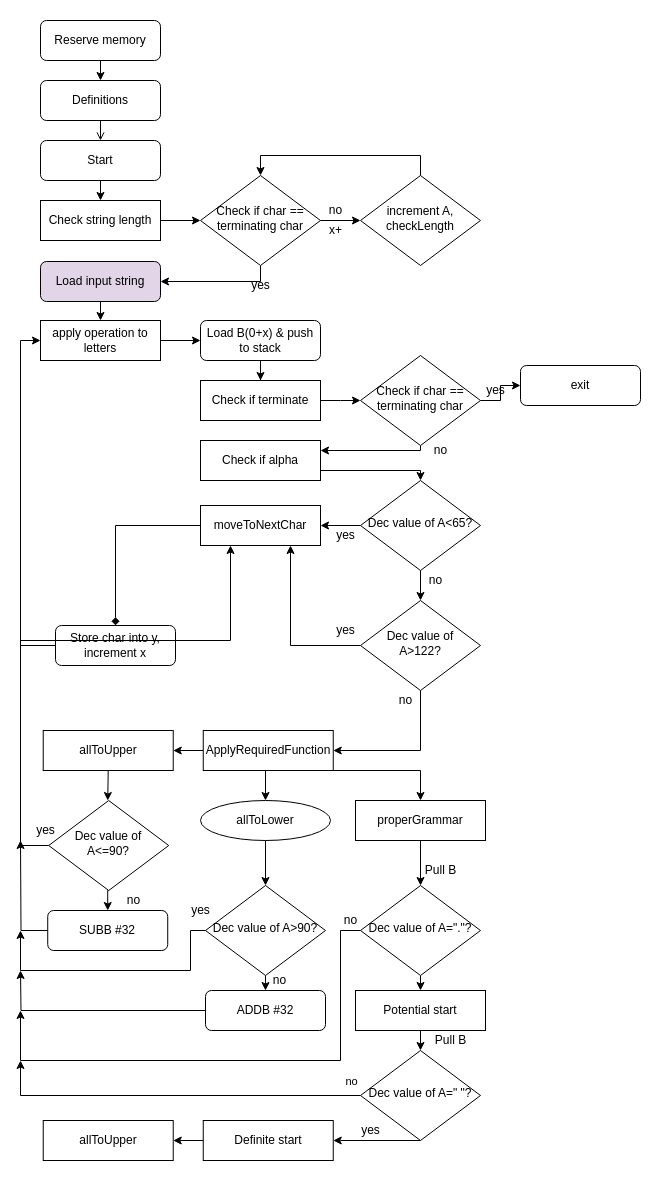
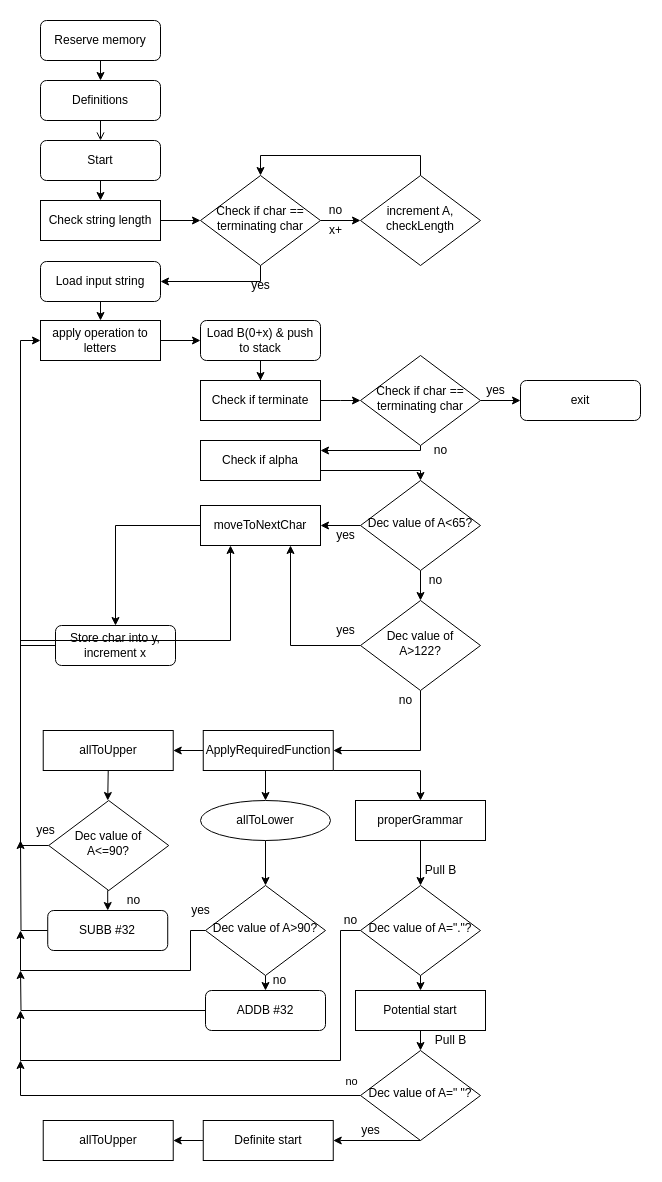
  <mxCell id="0" />
  <mxCell id="1" parent="0" />
  <mxCell id="2" style="edgeStyle=orthogonalEdgeStyle;rounded=0;orthogonalLoop=1;jettySize=auto;html=1;exitX=0.5;exitY=1;exitDx=0;exitDy=0;entryX=0.5;entryY=0;entryDx=0;entryDy=0;endArrow=open;" parent="1" source="3" target="7" edge="1"><mxGeometry relative="1" as="geometry" /></mxCell>
  <mxCell id="3" value="Definitions" style="rounded=1;whiteSpace=wrap;html=1;fontSize=12;glass=0;strokeWidth=1;shadow=0;" parent="1" vertex="1"><mxGeometry x="40" y="80" width="120" height="40" as="geometry" /></mxCell>
  <mxCell id="4" style="edgeStyle=orthogonalEdgeStyle;rounded=0;orthogonalLoop=1;jettySize=auto;html=1;exitX=0.5;exitY=1;exitDx=0;exitDy=0;entryX=0.5;entryY=0;entryDx=0;entryDy=0;" parent="1" source="5" target="3" edge="1"><mxGeometry relative="1" as="geometry" /></mxCell>
  <mxCell id="5" value="Reserve memory" style="rounded=1;whiteSpace=wrap;html=1;fontSize=12;glass=0;strokeWidth=1;shadow=0;" parent="1" vertex="1"><mxGeometry x="40" width="120" height="40" as="geometry" y="20" /></mxCell>
  <mxCell id="6" style="edgeStyle=orthogonalEdgeStyle;rounded=0;orthogonalLoop=1;jettySize=auto;html=1;exitX=0.5;exitY=1;exitDx=0;exitDy=0;entryX=0.5;entryY=0;entryDx=0;entryDy=0;" parent="1" source="7" target="12" edge="1"><mxGeometry relative="1" as="geometry" /></mxCell>
  <mxCell id="7" value="Start" style="rounded=1;whiteSpace=wrap;html=1;fontSize=12;glass=0;strokeWidth=1;shadow=0;" parent="1" vertex="1"><mxGeometry x="40" y="140" width="120" height="40" as="geometry" /></mxCell>
  <mxCell id="8" value="" style="edgeStyle=orthogonalEdgeStyle;rounded=0;orthogonalLoop=1;jettySize=auto;html=1;" parent="1" source="10" target="15" edge="1"><mxGeometry relative="1" as="geometry" /></mxCell>
  <mxCell id="9" style="edgeStyle=orthogonalEdgeStyle;rounded=0;orthogonalLoop=1;jettySize=auto;html=1;exitX=0.5;exitY=1;exitDx=0;exitDy=0;entryX=1;entryY=0.5;entryDx=0;entryDy=0;" parent="1" source="10" target="18" edge="1"><mxGeometry relative="1" as="geometry"><Array as="points"><mxPoint x="260" y="281" /></Array></mxGeometry></mxCell>
  <mxCell id="10" value="Check if char == terminating char" style="rhombus;whiteSpace=wrap;html=1;shadow=0;fontFamily=Helvetica;fontSize=12;align=center;strokeWidth=1;spacing=6;spacingTop=-4;" parent="1" vertex="1"><mxGeometry x="200" y="175" width="120" height="90" as="geometry" /></mxCell>
  <mxCell id="11" value="" style="edgeStyle=orthogonalEdgeStyle;rounded=0;orthogonalLoop=1;jettySize=auto;html=1;" parent="1" source="12" target="10" edge="1"><mxGeometry relative="1" as="geometry" /></mxCell>
  <mxCell id="12" value="Check string length" style="rounded=0;whiteSpace=wrap;html=1;fontSize=12;glass=0;strokeWidth=1;shadow=0;" parent="1" vertex="1"><mxGeometry x="40" y="200" width="120" height="40" as="geometry" /></mxCell>
  <mxCell id="13" value="x+" style="text;html=1;align=center;verticalAlign=middle;resizable=0;points=[];autosize=1;" parent="1" vertex="1"><mxGeometry x="320" y="220" width="30" height="20" as="geometry" /></mxCell>
  <mxCell id="14" style="edgeStyle=orthogonalEdgeStyle;rounded=0;orthogonalLoop=1;jettySize=auto;html=1;exitX=0.5;exitY=0;exitDx=0;exitDy=0;entryX=0.5;entryY=0;entryDx=0;entryDy=0;" parent="1" source="15" target="10" edge="1"><mxGeometry relative="1" as="geometry" /></mxCell>
  <mxCell id="15" value="increment A, checkLength" style="rhombus;whiteSpace=wrap;html=1;shadow=0;fontFamily=Helvetica;fontSize=12;align=center;strokeWidth=1;spacing=6;spacingTop=-4;" parent="1" vertex="1"><mxGeometry x="360" y="175" width="120" height="90" as="geometry" /></mxCell>
  <mxCell id="16" value="no" style="text;html=1;align=center;verticalAlign=middle;resizable=0;points=[];autosize=1;" parent="1" vertex="1"><mxGeometry x="320" y="200" width="30" height="20" as="geometry" /></mxCell>
  <mxCell id="17" style="edgeStyle=orthogonalEdgeStyle;rounded=0;orthogonalLoop=1;jettySize=auto;html=1;exitX=0.5;exitY=1;exitDx=0;exitDy=0;entryX=0.5;entryY=0;entryDx=0;entryDy=0;" parent="1" source="18" target="21" edge="1"><mxGeometry relative="1" as="geometry" /></mxCell>
- <mxCell id="18" value="Load input string" style="rounded=1;whiteSpace=wrap;html=1;fontSize=12;glass=0;strokeWidth=1;shadow=0;fillColor=#e1d5e7;" parent="1" vertex="1"><mxGeometry x="40" y="261" width="120" height="40" as="geometry" /></mxCell>
+ <mxCell id="18" value="Load input string" style="rounded=1;whiteSpace=wrap;html=1;fontSize=12;glass=0;strokeWidth=1;shadow=0;" parent="1" vertex="1"><mxGeometry x="40" y="261" width="120" height="40" as="geometry" /></mxCell>
  <mxCell id="19" value="yes" style="text;html=1;align=center;verticalAlign=middle;resizable=0;points=[];autosize=1;" parent="1" vertex="1"><mxGeometry x="245" y="275" width="30" height="20" as="geometry" /></mxCell>
  <mxCell id="20" value="" style="edgeStyle=orthogonalEdgeStyle;rounded=0;orthogonalLoop=1;jettySize=auto;html=1;" parent="1" source="21" target="23" edge="1"><mxGeometry relative="1" as="geometry" /></mxCell>
  <mxCell id="21" value="apply operation to letters" style="rounded=0;whiteSpace=wrap;html=1;fontSize=12;glass=0;strokeWidth=1;shadow=0;" parent="1" vertex="1"><mxGeometry x="40" y="320" width="120" height="40" as="geometry" /></mxCell>
  <mxCell id="22" value="" style="edgeStyle=orthogonalEdgeStyle;rounded=0;orthogonalLoop=1;jettySize=auto;html=1;" parent="1" source="23" target="25" edge="1"><mxGeometry relative="1" as="geometry" /></mxCell>
  <mxCell id="23" value="Load B(0+x) &amp;amp; push to stack" style="rounded=1;whiteSpace=wrap;html=1;fontSize=12;glass=0;strokeWidth=1;shadow=0;" parent="1" vertex="1"><mxGeometry x="200" y="320" width="120" height="40" as="geometry" /></mxCell>
  <mxCell id="24" value="" style="edgeStyle=orthogonalEdgeStyle;rounded=0;orthogonalLoop=1;jettySize=auto;html=1;" parent="1" source="25" edge="1"><mxGeometry relative="1" as="geometry"><mxPoint x="360" y="400" as="targetPoint" /></mxGeometry></mxCell>
  <mxCell id="25" value="Check if terminate" style="rounded=0;whiteSpace=wrap;html=1;fontSize=12;glass=0;strokeWidth=1;shadow=0;" parent="1" vertex="1"><mxGeometry x="200" y="380" width="120" height="40" as="geometry" /></mxCell>
  <mxCell id="26" style="edgeStyle=orthogonalEdgeStyle;rounded=0;orthogonalLoop=1;jettySize=auto;html=1;exitX=0.5;exitY=1;exitDx=0;exitDy=0;entryX=1;entryY=0.25;entryDx=0;entryDy=0;" parent="1" source="28" target="30" edge="1"><mxGeometry relative="1" as="geometry"><Array as="points"><mxPoint x="420" y="450" /></Array></mxGeometry></mxCell>
  <mxCell id="27" value="" style="edgeStyle=orthogonalEdgeStyle;rounded=0;orthogonalLoop=1;jettySize=auto;html=1;" parent="1" source="28" target="32" edge="1"><mxGeometry relative="1" as="geometry" /></mxCell>
  <mxCell id="28" value="Check if char == terminating char" style="rhombus;whiteSpace=wrap;html=1;shadow=0;fontFamily=Helvetica;fontSize=12;align=center;strokeWidth=1;spacing=6;spacingTop=-4;" parent="1" vertex="1"><mxGeometry x="360" y="355" width="120" height="90" as="geometry" /></mxCell>
  <mxCell id="29" style="edgeStyle=orthogonalEdgeStyle;rounded=0;orthogonalLoop=1;jettySize=auto;html=1;exitX=1;exitY=0.75;exitDx=0;exitDy=0;entryX=0.5;entryY=0;entryDx=0;entryDy=0;" parent="1" source="30" edge="1"><mxGeometry relative="1" as="geometry"><mxPoint x="420" y="480" as="targetPoint" /><Array as="points"><mxPoint x="420" y="470" /></Array></mxGeometry></mxCell>
  <mxCell id="30" value="Check if alpha" style="rounded=0;whiteSpace=wrap;html=1;fontSize=12;glass=0;strokeWidth=1;shadow=0;" parent="1" vertex="1"><mxGeometry x="200" y="440" width="120" height="40" as="geometry" /></mxCell>
  <mxCell id="31" value="no" style="text;html=1;align=center;verticalAlign=middle;resizable=0;points=[];autosize=1;" parent="1" vertex="1"><mxGeometry x="425" y="440" width="30" height="20" as="geometry" /></mxCell>
- <mxCell id="32" value="exit" style="rounded=1;whiteSpace=wrap;html=1;fontSize=12;glass=0;strokeWidth=1;shadow=0;" parent="1" vertex="1"><mxGeometry x="520" y="365" width="120" height="40" as="geometry" /></mxCell>
+ <mxCell id="32" value="exit" style="rounded=1;whiteSpace=wrap;html=1;fontSize=12;glass=0;strokeWidth=1;shadow=0;" parent="1" vertex="1"><mxGeometry x="520" y="380" width="120" height="40" as="geometry" /></mxCell>
  <mxCell id="33" value="yes" style="text;html=1;align=center;verticalAlign=middle;resizable=0;points=[];autosize=1;" parent="1" vertex="1"><mxGeometry x="480" y="380" width="30" height="20" as="geometry" /></mxCell>
  <mxCell id="34" value="" style="edgeStyle=orthogonalEdgeStyle;rounded=0;orthogonalLoop=1;jettySize=auto;html=1;" parent="1" source="36" target="38" edge="1"><mxGeometry relative="1" as="geometry" /></mxCell>
  <mxCell id="35" value="" style="edgeStyle=orthogonalEdgeStyle;rounded=0;orthogonalLoop=1;jettySize=auto;html=1;" parent="1" source="36" target="42" edge="1"><mxGeometry relative="1" as="geometry" /></mxCell>
  <mxCell id="36" value="Dec value of A&amp;lt;65?" style="rhombus;whiteSpace=wrap;html=1;shadow=0;fontFamily=Helvetica;fontSize=12;align=center;strokeWidth=1;spacing=6;spacingTop=-4;" parent="1" vertex="1"><mxGeometry x="360" y="480" width="120" height="90" as="geometry" /></mxCell>
- <mxCell id="37" value="" style="edgeStyle=orthogonalEdgeStyle;rounded=0;orthogonalLoop=1;jettySize=auto;html=1;endArrow=diamond;" parent="1" source="38" target="46" edge="1"><mxGeometry relative="1" as="geometry" /></mxCell>
+ <mxCell id="37" value="" style="edgeStyle=orthogonalEdgeStyle;rounded=0;orthogonalLoop=1;jettySize=auto;html=1;" parent="1" source="38" target="46" edge="1"><mxGeometry relative="1" as="geometry" /></mxCell>
  <mxCell id="38" value="moveToNextChar" style="rounded=0;whiteSpace=wrap;html=1;fontSize=12;glass=0;strokeWidth=1;shadow=0;" parent="1" vertex="1"><mxGeometry x="200" y="505" width="120" height="40" as="geometry" /></mxCell>
  <mxCell id="39" value="yes" style="text;html=1;align=center;verticalAlign=middle;resizable=0;points=[];autosize=1;" parent="1" vertex="1"><mxGeometry x="330" y="525" width="30" height="20" as="geometry" /></mxCell>
  <mxCell id="40" style="edgeStyle=orthogonalEdgeStyle;rounded=0;orthogonalLoop=1;jettySize=auto;html=1;exitX=0;exitY=0.5;exitDx=0;exitDy=0;entryX=0.75;entryY=1;entryDx=0;entryDy=0;" parent="1" source="42" target="38" edge="1"><mxGeometry relative="1" as="geometry" /></mxCell>
  <mxCell id="41" style="edgeStyle=orthogonalEdgeStyle;rounded=0;orthogonalLoop=1;jettySize=auto;html=1;exitX=0.5;exitY=1;exitDx=0;exitDy=0;entryX=1;entryY=0.5;entryDx=0;entryDy=0;" parent="1" source="42" target="50" edge="1"><mxGeometry relative="1" as="geometry" /></mxCell>
  <mxCell id="42" value="Dec value of A&amp;gt;122?" style="rhombus;whiteSpace=wrap;html=1;shadow=0;fontFamily=Helvetica;fontSize=12;align=center;strokeWidth=1;spacing=6;spacingTop=-4;" parent="1" vertex="1"><mxGeometry x="360" y="600" width="120" height="90" as="geometry" /></mxCell>
  <mxCell id="43" value="no" style="text;html=1;align=center;verticalAlign=middle;resizable=0;points=[];autosize=1;" parent="1" vertex="1"><mxGeometry x="420" y="570" width="30" height="20" as="geometry" /></mxCell>
  <mxCell id="44" value="yes" style="text;html=1;align=center;verticalAlign=middle;resizable=0;points=[];autosize=1;" parent="1" vertex="1"><mxGeometry x="330" y="620" width="30" height="20" as="geometry" /></mxCell>
  <mxCell id="45" style="edgeStyle=orthogonalEdgeStyle;rounded=0;orthogonalLoop=1;jettySize=auto;html=1;exitX=0;exitY=0.5;exitDx=0;exitDy=0;entryX=0;entryY=0.5;entryDx=0;entryDy=0;" parent="1" source="46" target="21" edge="1"><mxGeometry relative="1" as="geometry" /></mxCell>
  <mxCell id="46" value="Store char into y, increment x" style="rounded=1;whiteSpace=wrap;html=1;fontSize=12;glass=0;strokeWidth=1;shadow=0;" parent="1" vertex="1"><mxGeometry x="55" y="625" width="120" height="40" as="geometry" /></mxCell>
  <mxCell id="47" style="edgeStyle=orthogonalEdgeStyle;rounded=0;orthogonalLoop=1;jettySize=auto;html=1;exitX=0.5;exitY=1;exitDx=0;exitDy=0;entryX=0.5;entryY=0;entryDx=0;entryDy=0;" parent="1" source="50" target="55" edge="1"><mxGeometry relative="1" as="geometry" /></mxCell>
  <mxCell id="48" style="edgeStyle=orthogonalEdgeStyle;rounded=0;orthogonalLoop=1;jettySize=auto;html=1;exitX=1;exitY=1;exitDx=0;exitDy=0;entryX=0.5;entryY=0;entryDx=0;entryDy=0;" parent="1" source="50" target="57" edge="1"><mxGeometry relative="1" as="geometry"><Array as="points"><mxPoint x="420" y="770" /></Array></mxGeometry></mxCell>
  <mxCell id="49" value="" style="edgeStyle=orthogonalEdgeStyle;rounded=0;orthogonalLoop=1;jettySize=auto;html=1;" parent="1" source="50" target="53" edge="1"><mxGeometry relative="1" as="geometry" /></mxCell>
  <mxCell id="50" value="ApplyRequiredFunction" style="rounded=0;whiteSpace=wrap;html=1;fontSize=12;glass=0;strokeWidth=1;shadow=0;" parent="1" vertex="1"><mxGeometry x="202.75" y="730" width="130" height="40" as="geometry" /></mxCell>
  <mxCell id="51" value="no" style="text;html=1;align=center;verticalAlign=middle;resizable=0;points=[];autosize=1;" parent="1" vertex="1"><mxGeometry x="390" y="690" width="30" height="20" as="geometry" /></mxCell>
  <mxCell id="52" style="edgeStyle=orthogonalEdgeStyle;rounded=0;orthogonalLoop=1;jettySize=auto;html=1;exitX=0.5;exitY=1;exitDx=0;exitDy=0;entryX=0.5;entryY=0;entryDx=0;entryDy=0;" parent="1" source="53" edge="1"><mxGeometry relative="1" as="geometry"><mxPoint x="107.23" y="800" as="targetPoint" /></mxGeometry></mxCell>
  <mxCell id="53" value="allToUpper" style="rounded=0;whiteSpace=wrap;html=1;fontSize=12;glass=0;strokeWidth=1;shadow=0;" parent="1" vertex="1"><mxGeometry x="42.73" y="730" width="130" height="40" as="geometry" /></mxCell>
  <mxCell id="54" style="edgeStyle=orthogonalEdgeStyle;rounded=0;orthogonalLoop=1;jettySize=auto;html=1;exitX=0.5;exitY=1;exitDx=0;exitDy=0;entryX=0.5;entryY=0;entryDx=0;entryDy=0;" parent="1" source="55" edge="1"><mxGeometry relative="1" as="geometry"><mxPoint x="265" y="885" as="targetPoint" /></mxGeometry></mxCell>
  <mxCell id="55" value="allToLower" style="ellipse;whiteSpace=wrap;html=1;fontSize=12;glass=0;strokeWidth=1;shadow=0;" parent="1" vertex="1"><mxGeometry x="200" y="800" width="130" height="40" as="geometry" /></mxCell>
  <mxCell id="56" value="" style="edgeStyle=orthogonalEdgeStyle;rounded=0;orthogonalLoop=1;jettySize=auto;html=1;" parent="1" source="57" edge="1"><mxGeometry relative="1" as="geometry"><mxPoint x="420" y="885" as="targetPoint" /></mxGeometry></mxCell>
  <mxCell id="57" value="properGrammar" style="rounded=0;whiteSpace=wrap;html=1;fontSize=12;glass=0;strokeWidth=1;shadow=0;" parent="1" vertex="1"><mxGeometry x="355" y="800" width="130" height="40" as="geometry" /></mxCell>
  <mxCell id="58" style="edgeStyle=orthogonalEdgeStyle;rounded=0;orthogonalLoop=1;jettySize=auto;html=1;exitX=0;exitY=0.5;exitDx=0;exitDy=0;entryX=0.25;entryY=1;entryDx=0;entryDy=0;" parent="1" source="60" target="38" edge="1"><mxGeometry relative="1" as="geometry"><Array as="points"><mxPoint x="20" y="845" /><mxPoint x="20" y="640" /><mxPoint x="230" y="640" /></Array></mxGeometry></mxCell>
  <mxCell id="59" style="edgeStyle=orthogonalEdgeStyle;rounded=0;orthogonalLoop=1;jettySize=auto;html=1;exitX=0.5;exitY=1;exitDx=0;exitDy=0;entryX=0.5;entryY=0;entryDx=0;entryDy=0;" parent="1" source="60" target="66" edge="1"><mxGeometry relative="1" as="geometry" /></mxCell>
  <mxCell id="60" value="Dec value of A&amp;lt;=90?" style="rhombus;whiteSpace=wrap;html=1;shadow=0;fontFamily=Helvetica;fontSize=12;align=center;strokeWidth=1;spacing=6;spacingTop=-4;" parent="1" vertex="1"><mxGeometry x="48.23" y="800" width="120" height="90" as="geometry" /></mxCell>
  <mxCell id="61" style="edgeStyle=orthogonalEdgeStyle;rounded=0;orthogonalLoop=1;jettySize=auto;html=1;exitX=0.5;exitY=1;exitDx=0;exitDy=0;entryX=0.5;entryY=0;entryDx=0;entryDy=0;" parent="1" source="63" target="69" edge="1"><mxGeometry relative="1" as="geometry" /></mxCell>
  <mxCell id="62" style="edgeStyle=orthogonalEdgeStyle;rounded=0;orthogonalLoop=1;jettySize=auto;html=1;exitX=0;exitY=0.5;exitDx=0;exitDy=0;" parent="1" source="63" edge="1"><mxGeometry relative="1" as="geometry"><mxPoint x="20" y="930" as="targetPoint" /><Array as="points"><mxPoint x="190" y="930" /><mxPoint x="190" y="970" /><mxPoint x="20" y="970" /></Array></mxGeometry></mxCell>
  <mxCell id="63" value="Dec value of A&amp;gt;90?" style="rhombus;whiteSpace=wrap;html=1;shadow=0;fontFamily=Helvetica;fontSize=12;align=center;strokeWidth=1;spacing=6;spacingTop=-4;" parent="1" vertex="1"><mxGeometry x="205" y="885" width="120" height="90" as="geometry" /></mxCell>
  <mxCell id="64" value="yes" style="text;html=1;align=center;verticalAlign=middle;resizable=0;points=[];autosize=1;" parent="1" vertex="1"><mxGeometry x="30" y="820" width="30" height="20" as="geometry" /></mxCell>
  <mxCell id="65" style="edgeStyle=orthogonalEdgeStyle;rounded=0;orthogonalLoop=1;jettySize=auto;html=1;exitX=0;exitY=0.5;exitDx=0;exitDy=0;" parent="1" source="66" edge="1"><mxGeometry relative="1" as="geometry"><mxPoint x="20" y="840" as="targetPoint" /></mxGeometry></mxCell>
  <mxCell id="66" value="SUBB #32" style="rounded=1;whiteSpace=wrap;html=1;fontSize=12;glass=0;strokeWidth=1;shadow=0;" parent="1" vertex="1"><mxGeometry x="47.23" y="910" width="120" height="40" as="geometry" /></mxCell>
  <mxCell id="67" value="no" style="text;html=1;align=center;verticalAlign=middle;resizable=0;points=[];autosize=1;" parent="1" vertex="1"><mxGeometry x="117.73" y="890" width="30" height="20" as="geometry" /></mxCell>
  <mxCell id="68" style="edgeStyle=orthogonalEdgeStyle;rounded=0;orthogonalLoop=1;jettySize=auto;html=1;exitX=0;exitY=0.5;exitDx=0;exitDy=0;" parent="1" source="69" edge="1"><mxGeometry relative="1" as="geometry"><mxPoint x="20" y="970" as="targetPoint" /></mxGeometry></mxCell>
  <mxCell id="69" value="ADDB #32" style="rounded=1;whiteSpace=wrap;html=1;fontSize=12;glass=0;strokeWidth=1;shadow=0;" parent="1" vertex="1"><mxGeometry x="205" y="990" width="120" height="40" as="geometry" /></mxCell>
  <mxCell id="70" value="yes" style="text;html=1;align=center;verticalAlign=middle;resizable=0;points=[];autosize=1;" parent="1" vertex="1"><mxGeometry x="185" y="900" width="30" height="20" as="geometry" /></mxCell>
  <mxCell id="71" value="no" style="text;html=1;align=center;verticalAlign=middle;resizable=0;points=[];autosize=1;" parent="1" vertex="1"><mxGeometry x="264" y="970" width="30" height="20" as="geometry" /></mxCell>
  <mxCell id="72" style="edgeStyle=orthogonalEdgeStyle;rounded=0;orthogonalLoop=1;jettySize=auto;html=1;exitX=0.5;exitY=1;exitDx=0;exitDy=0;entryX=0.5;entryY=0;entryDx=0;entryDy=0;" parent="1" source="74" target="76" edge="1"><mxGeometry relative="1" as="geometry" /></mxCell>
  <mxCell id="73" style="edgeStyle=orthogonalEdgeStyle;rounded=0;orthogonalLoop=1;jettySize=auto;html=1;exitX=0;exitY=0.5;exitDx=0;exitDy=0;" parent="1" source="74" edge="1"><mxGeometry relative="1" as="geometry"><mxPoint x="20" y="1010" as="targetPoint" /><Array as="points"><mxPoint x="340" y="930" /><mxPoint x="340" y="1060" /></Array></mxGeometry></mxCell>
  <mxCell id="74" value="Dec value of A=&quot;.&quot;?" style="rhombus;whiteSpace=wrap;html=1;shadow=0;fontFamily=Helvetica;fontSize=12;align=center;strokeWidth=1;spacing=6;spacingTop=-4;" parent="1" vertex="1"><mxGeometry x="360" y="885" width="120" height="90" as="geometry" /></mxCell>
  <mxCell id="75" style="edgeStyle=orthogonalEdgeStyle;rounded=0;orthogonalLoop=1;jettySize=auto;html=1;exitX=0.5;exitY=1;exitDx=0;exitDy=0;entryX=0.5;entryY=0;entryDx=0;entryDy=0;" parent="1" source="76" target="80" edge="1"><mxGeometry relative="1" as="geometry" /></mxCell>
  <mxCell id="76" value="Potential start" style="rounded=0;whiteSpace=wrap;html=1;fontSize=12;glass=0;strokeWidth=1;shadow=0;" parent="1" vertex="1"><mxGeometry x="355" y="990" width="130" height="40" as="geometry" /></mxCell>
  <mxCell id="77" style="edgeStyle=orthogonalEdgeStyle;rounded=0;orthogonalLoop=1;jettySize=auto;html=1;exitX=0;exitY=0.5;exitDx=0;exitDy=0;" parent="1" source="80" edge="1"><mxGeometry relative="1" as="geometry"><mxPoint x="20" y="1060" as="targetPoint" /><Array as="points"><mxPoint x="20" y="1095" /></Array></mxGeometry></mxCell>
  <mxCell id="78" value="no" style="edgeLabel;html=1;align=center;verticalAlign=middle;resizable=0;points=[];" parent="77" vertex="1" connectable="0"><mxGeometry x="-0.941" y="-1" relative="1" as="geometry"><mxPoint x="1" y="-14" as="offset" /></mxGeometry></mxCell>
  <mxCell id="79" style="edgeStyle=orthogonalEdgeStyle;rounded=0;orthogonalLoop=1;jettySize=auto;html=1;exitX=0.5;exitY=1;exitDx=0;exitDy=0;entryX=1;entryY=0.5;entryDx=0;entryDy=0;" parent="1" source="80" target="85" edge="1"><mxGeometry relative="1" as="geometry"><Array as="points"><mxPoint x="340" y="1140" /><mxPoint x="340" y="1140" /></Array></mxGeometry></mxCell>
  <mxCell id="80" value="Dec value of A=&quot; &quot;?" style="rhombus;whiteSpace=wrap;html=1;shadow=0;fontFamily=Helvetica;fontSize=12;align=center;strokeWidth=1;spacing=6;spacingTop=-4;" parent="1" vertex="1"><mxGeometry x="360" y="1050" width="120" height="90" as="geometry" /></mxCell>
  <mxCell id="81" value="no" style="text;html=1;align=center;verticalAlign=middle;resizable=0;points=[];autosize=1;" parent="1" vertex="1"><mxGeometry x="335" y="910" width="30" height="20" as="geometry" /></mxCell>
  <mxCell id="82" value="Pull B" style="text;html=1;align=center;verticalAlign=middle;resizable=0;points=[];autosize=1;" parent="1" vertex="1"><mxGeometry x="415" y="860" width="50" height="20" as="geometry" /></mxCell>
  <mxCell id="83" value="Pull B" style="text;html=1;align=center;verticalAlign=middle;resizable=0;points=[];autosize=1;" parent="1" vertex="1"><mxGeometry x="425" y="1030" width="50" height="20" as="geometry" /></mxCell>
  <mxCell id="84" value="" style="edgeStyle=orthogonalEdgeStyle;rounded=0;orthogonalLoop=1;jettySize=auto;html=1;" parent="1" source="85" target="87" edge="1"><mxGeometry relative="1" as="geometry" /></mxCell>
  <mxCell id="85" value="Definite start" style="rounded=0;whiteSpace=wrap;html=1;fontSize=12;glass=0;strokeWidth=1;shadow=0;" parent="1" vertex="1"><mxGeometry x="202.75" y="1120" width="130" height="40" as="geometry" /></mxCell>
  <mxCell id="86" value="yes" style="text;html=1;align=center;verticalAlign=middle;resizable=0;points=[];autosize=1;" parent="1" vertex="1"><mxGeometry x="355" y="1120" width="30" height="20" as="geometry" /></mxCell>
  <mxCell id="87" value="allToUpper" style="rounded=0;whiteSpace=wrap;html=1;fontSize=12;glass=0;strokeWidth=1;shadow=0;" parent="1" vertex="1"><mxGeometry x="42.73" y="1120" width="130" height="40" as="geometry" /></mxCell>
